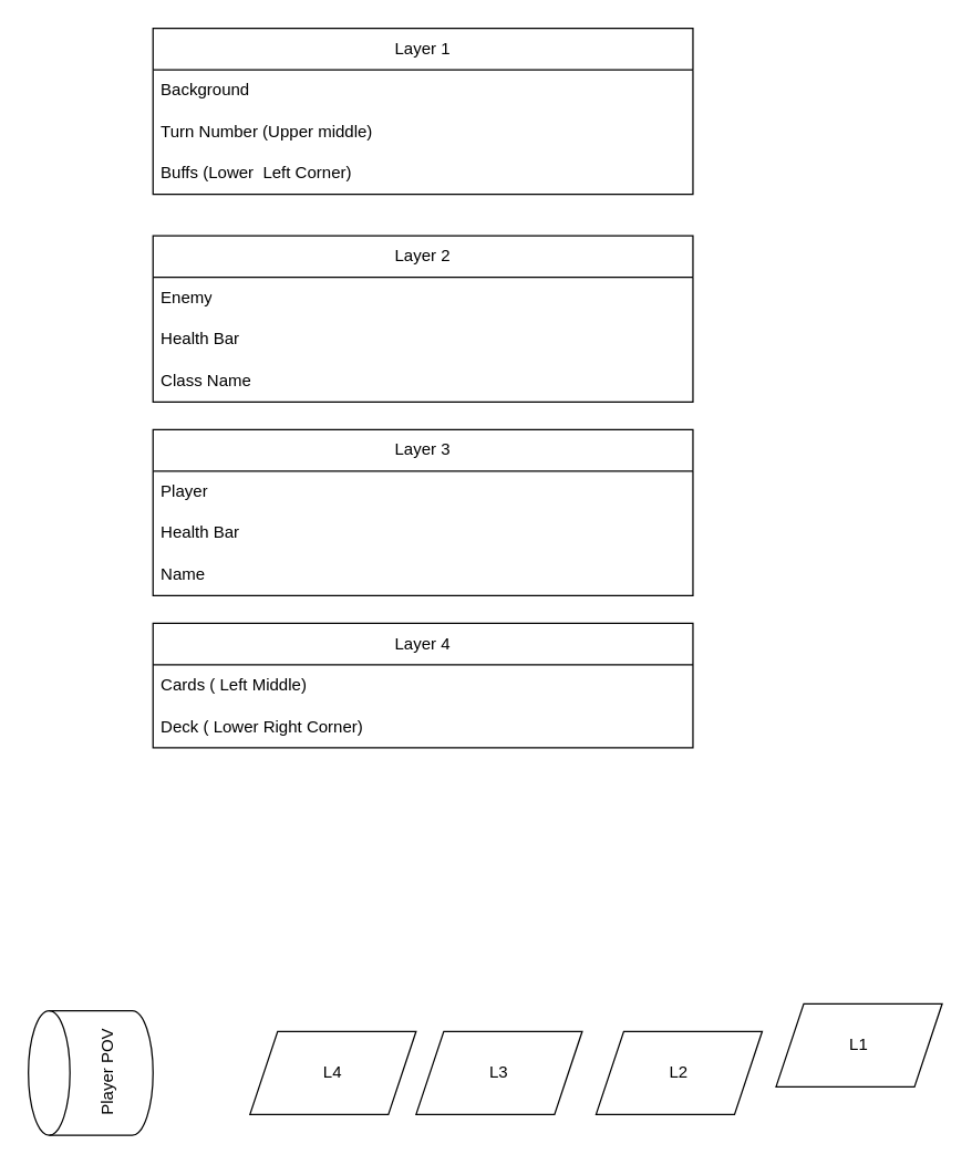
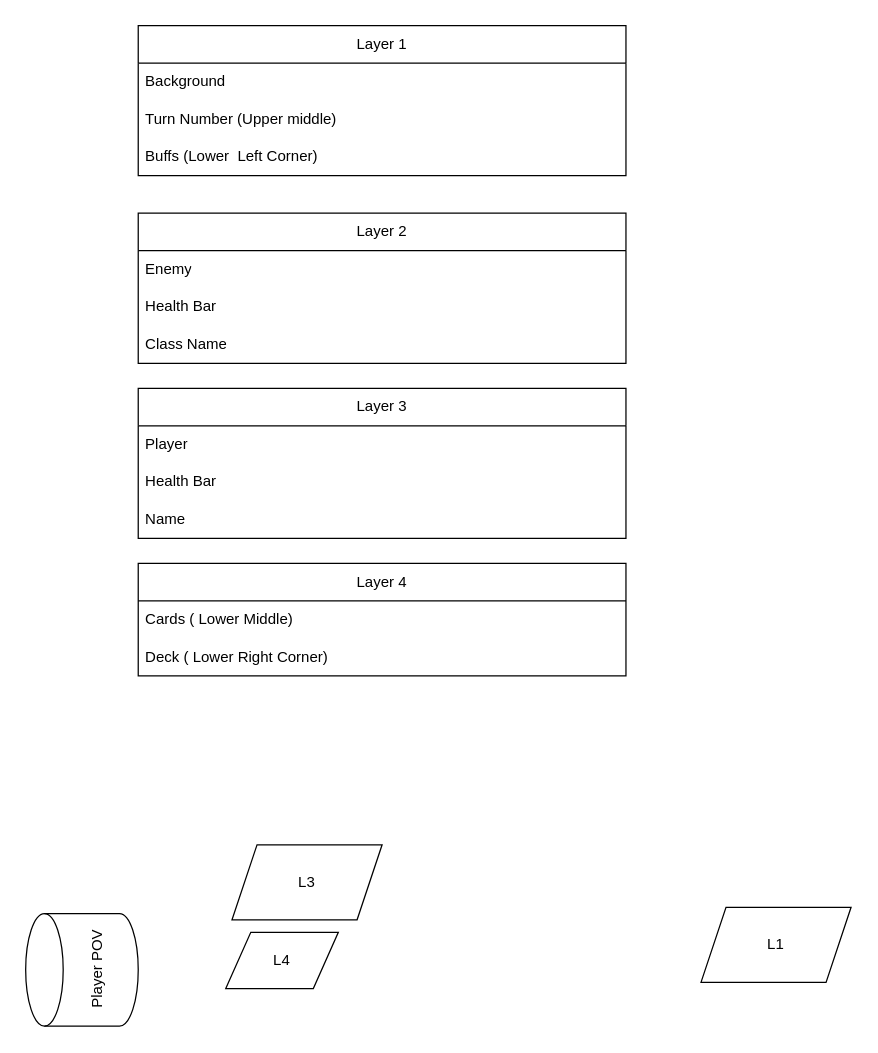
  <mxCell id="0" />
  <mxCell id="1" parent="0" />
- <mxCell id="2" value="L3" style="shape=parallelogram;perimeter=parallelogramPerimeter;whiteSpace=wrap;html=1;fixedSize=1;" vertex="1" parent="1"><mxGeometry x="300" y="745" width="120" height="60" as="geometry" /></mxCell>
+ <mxCell id="2" value="L3" style="shape=parallelogram;perimeter=parallelogramPerimeter;whiteSpace=wrap;html=1;fixedSize=1;" vertex="1" parent="1"><mxGeometry x="185" y="675" width="120" height="60" as="geometry" /></mxCell>
  <mxCell id="3" value="Layer 1" style="swimlane;fontStyle=0;childLayout=stackLayout;horizontal=1;startSize=30;horizontalStack=0;resizeParent=1;resizeParentMax=0;resizeLast=0;collapsible=1;marginBottom=0;whiteSpace=wrap;html=1;" vertex="1" parent="1"><mxGeometry x="110" y="20" width="390" height="120" as="geometry"><mxRectangle x="330" y="220" width="80" height="30" as="alternateBounds" /></mxGeometry></mxCell>
  <mxCell id="4" value="Background" style="text;strokeColor=none;fillColor=none;align=left;verticalAlign=middle;spacingLeft=4;spacingRight=4;overflow=hidden;points=[[0,0.5],[1,0.5]];portConstraint=eastwest;rotatable=0;whiteSpace=wrap;html=1;" vertex="1" parent="3"><mxGeometry y="30" width="390" height="30" as="geometry" /></mxCell>
  <mxCell id="5" value="Turn Number (Upper middle)" style="text;strokeColor=none;fillColor=none;align=left;verticalAlign=middle;spacingLeft=4;spacingRight=4;overflow=hidden;points=[[0,0.5],[1,0.5]];portConstraint=eastwest;rotatable=0;whiteSpace=wrap;html=1;" vertex="1" parent="3"><mxGeometry y="60" width="390" height="30" as="geometry" /></mxCell>
  <mxCell id="6" value="Buffs (Lower&amp;nbsp; Left Corner)" style="text;strokeColor=none;fillColor=none;align=left;verticalAlign=middle;spacingLeft=4;spacingRight=4;overflow=hidden;points=[[0,0.5],[1,0.5]];portConstraint=eastwest;rotatable=0;whiteSpace=wrap;html=1;" vertex="1" parent="3"><mxGeometry y="90" width="390" height="30" as="geometry" /></mxCell>
  <mxCell id="7" value="Layer 2" style="swimlane;fontStyle=0;childLayout=stackLayout;horizontal=1;startSize=30;horizontalStack=0;resizeParent=1;resizeParentMax=0;resizeLast=0;collapsible=1;marginBottom=0;whiteSpace=wrap;html=1;" vertex="1" parent="1"><mxGeometry x="110" y="170" width="390" height="120" as="geometry"><mxRectangle x="330" y="220" width="80" height="30" as="alternateBounds" /></mxGeometry></mxCell>
  <mxCell id="8" value="Enemy" style="text;strokeColor=none;fillColor=none;align=left;verticalAlign=middle;spacingLeft=4;spacingRight=4;overflow=hidden;points=[[0,0.5],[1,0.5]];portConstraint=eastwest;rotatable=0;whiteSpace=wrap;html=1;" vertex="1" parent="7"><mxGeometry y="30" width="390" height="30" as="geometry" /></mxCell>
  <mxCell id="9" value="Health Bar" style="text;strokeColor=none;fillColor=none;align=left;verticalAlign=middle;spacingLeft=4;spacingRight=4;overflow=hidden;points=[[0,0.5],[1,0.5]];portConstraint=eastwest;rotatable=0;whiteSpace=wrap;html=1;" vertex="1" parent="7"><mxGeometry y="60" width="390" height="30" as="geometry" /></mxCell>
  <mxCell id="10" value="Class Name" style="text;strokeColor=none;fillColor=none;align=left;verticalAlign=middle;spacingLeft=4;spacingRight=4;overflow=hidden;points=[[0,0.5],[1,0.5]];portConstraint=eastwest;rotatable=0;whiteSpace=wrap;html=1;" vertex="1" parent="7"><mxGeometry y="90" width="390" height="30" as="geometry" /></mxCell>
  <mxCell id="11" value="Layer 3" style="swimlane;fontStyle=0;childLayout=stackLayout;horizontal=1;startSize=30;horizontalStack=0;resizeParent=1;resizeParentMax=0;resizeLast=0;collapsible=1;marginBottom=0;whiteSpace=wrap;html=1;" vertex="1" parent="1"><mxGeometry x="110" y="310" width="390" height="120" as="geometry"><mxRectangle x="330" y="220" width="80" height="30" as="alternateBounds" /></mxGeometry></mxCell>
  <mxCell id="12" value="Player" style="text;strokeColor=none;fillColor=none;align=left;verticalAlign=middle;spacingLeft=4;spacingRight=4;overflow=hidden;points=[[0,0.5],[1,0.5]];portConstraint=eastwest;rotatable=0;whiteSpace=wrap;html=1;" vertex="1" parent="11"><mxGeometry y="30" width="390" height="30" as="geometry" /></mxCell>
  <mxCell id="13" value="Health Bar" style="text;strokeColor=none;fillColor=none;align=left;verticalAlign=middle;spacingLeft=4;spacingRight=4;overflow=hidden;points=[[0,0.5],[1,0.5]];portConstraint=eastwest;rotatable=0;whiteSpace=wrap;html=1;" vertex="1" parent="11"><mxGeometry y="60" width="390" height="30" as="geometry" /></mxCell>
  <mxCell id="14" value="Name" style="text;strokeColor=none;fillColor=none;align=left;verticalAlign=middle;spacingLeft=4;spacingRight=4;overflow=hidden;points=[[0,0.5],[1,0.5]];portConstraint=eastwest;rotatable=0;whiteSpace=wrap;html=1;" vertex="1" parent="11"><mxGeometry y="90" width="390" height="30" as="geometry" /></mxCell>
  <mxCell id="15" value="Layer 4" style="swimlane;fontStyle=0;childLayout=stackLayout;horizontal=1;startSize=30;horizontalStack=0;resizeParent=1;resizeParentMax=0;resizeLast=0;collapsible=1;marginBottom=0;whiteSpace=wrap;html=1;" vertex="1" parent="1"><mxGeometry x="110" y="450" width="390" height="90" as="geometry"><mxRectangle x="330" y="220" width="80" height="30" as="alternateBounds" /></mxGeometry></mxCell>
- <mxCell id="16" value="Cards ( Left Middle)" style="text;strokeColor=none;fillColor=none;align=left;verticalAlign=middle;spacingLeft=4;spacingRight=4;overflow=hidden;points=[[0,0.5],[1,0.5]];portConstraint=eastwest;rotatable=0;whiteSpace=wrap;html=1;" vertex="1" parent="15"><mxGeometry y="30" width="390" height="30" as="geometry" /></mxCell>
+ <mxCell id="16" value="Cards ( Lower Middle)" style="text;strokeColor=none;fillColor=none;align=left;verticalAlign=middle;spacingLeft=4;spacingRight=4;overflow=hidden;points=[[0,0.5],[1,0.5]];portConstraint=eastwest;rotatable=0;whiteSpace=wrap;html=1;" vertex="1" parent="15"><mxGeometry y="30" width="390" height="30" as="geometry" /></mxCell>
  <mxCell id="17" value="Deck ( Lower Right Corner)" style="text;strokeColor=none;fillColor=none;align=left;verticalAlign=middle;spacingLeft=4;spacingRight=4;overflow=hidden;points=[[0,0.5],[1,0.5]];portConstraint=eastwest;rotatable=0;whiteSpace=wrap;html=1;" vertex="1" parent="15"><mxGeometry y="60" width="390" height="30" as="geometry" /></mxCell>
- <mxCell id="18" value="L4" style="shape=parallelogram;perimeter=parallelogramPerimeter;whiteSpace=wrap;html=1;fixedSize=1;" vertex="1" parent="1"><mxGeometry x="180" y="745" width="120" height="60" as="geometry" /></mxCell>
- <mxCell id="19" value="L2" style="shape=parallelogram;perimeter=parallelogramPerimeter;whiteSpace=wrap;html=1;fixedSize=1;" vertex="1" parent="1"><mxGeometry x="430" y="745" width="120" height="60" as="geometry" /></mxCell>
+ <mxCell id="18" value="L4" style="shape=parallelogram;perimeter=parallelogramPerimeter;whiteSpace=wrap;html=1;fixedSize=1;" vertex="1" parent="1"><mxGeometry x="180" y="745" width="90" height="45" as="geometry" /></mxCell>
  <mxCell id="20" value="L1" style="shape=parallelogram;perimeter=parallelogramPerimeter;whiteSpace=wrap;html=1;fixedSize=1;" vertex="1" parent="1"><mxGeometry x="560" y="725" width="120" height="60" as="geometry" /></mxCell>
  <mxCell id="21" value="Player POV" style="shape=cylinder3;whiteSpace=wrap;html=1;boundedLbl=1;backgroundOutline=1;size=15;rotation=-90;" vertex="1" parent="1"><mxGeometry x="20" y="730" width="90" height="90" as="geometry" /></mxCell>
